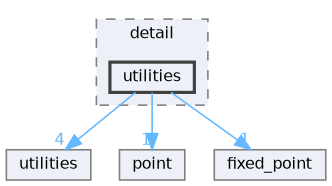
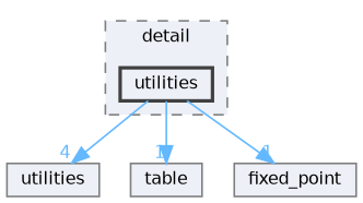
  digraph {
    compound=true
    node [color=grey50 fillcolor="#edf0f7" fontname=Helvetica fontsize=10 shape=box style=filled]
    edge [color=steelblue1 fontcolor=steelblue1 fontname=Helvetica fontsize=10 headlabel=1 labeldistance=1.5 labelfontname=Helvetica labelfontsize=10]
    n1 [color=grey25 height=0.2 label=utilities style="filled,bold" width=0.4]
    n2 [height=0.2 label=utilities width=0.4]
-   n3 [height=0.2 label=point width=0.4]
+   n3 [height=0.2 label=table width=0.4]
    n4 [height=0.2 label=fixed_point width=0.4]
    subgraph cluster_1 {
      bgcolor="#edf0f7"
      fontname=Helvetica
      fontsize=10
      label=detail
      pencolor=grey50
      style="filled,dashed"
      n1
    }
    n1 -> n2 [headlabel=4]
    n1 -> n3
    n1 -> n4
  }
